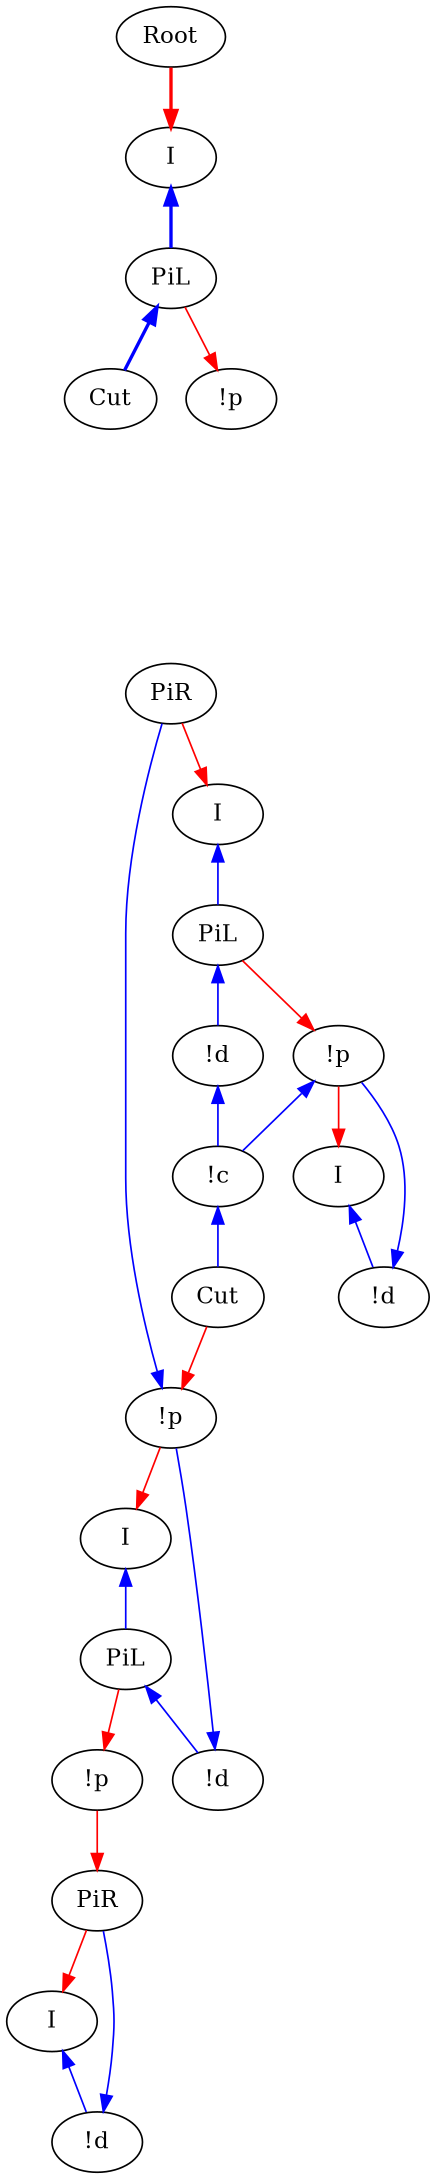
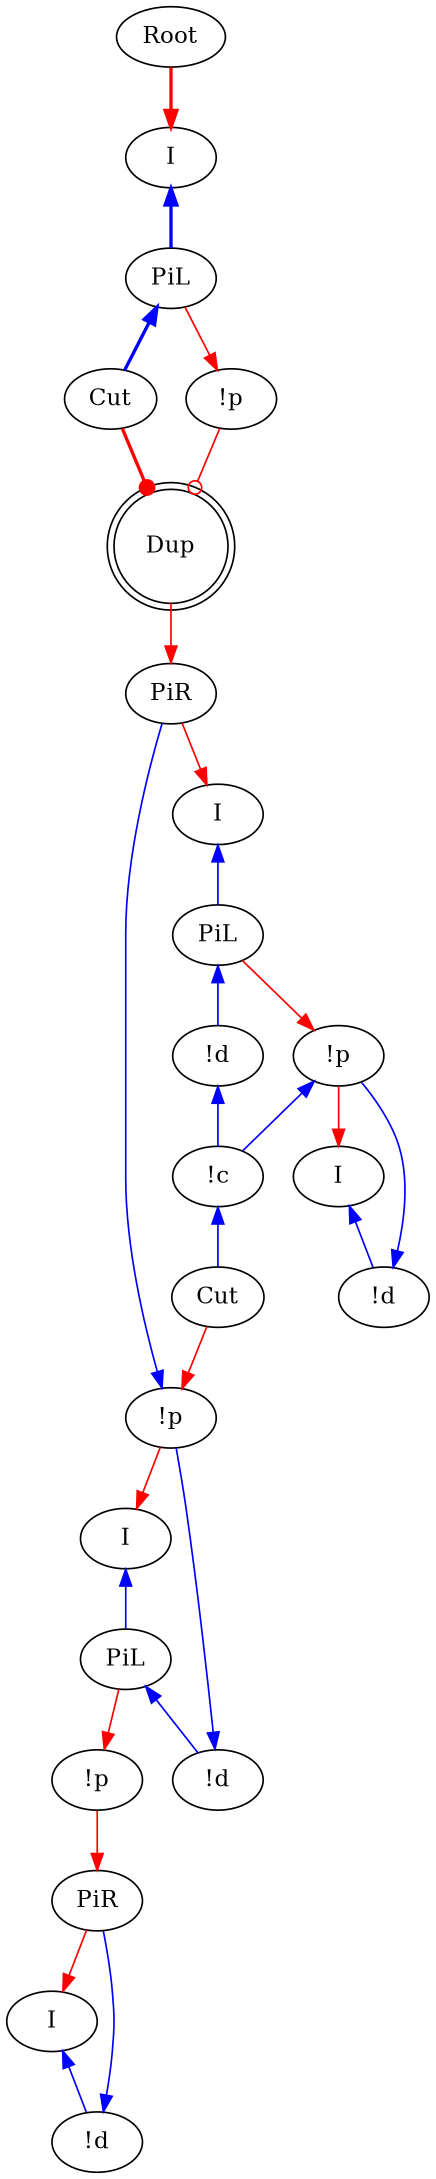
  digraph {
    edge [color=blue dir=back]
    n1 [label=Root]
    n2 [label=I]
    n3 [label=PiL]
    n4 [label=Cut]
    n5 [label="!p"]
    n6 [label=PiL]
    n7 [label="!d"]
    n8 [label="!p"]
    n9 [label="!c"]
    n10 [label=Cut]
    n11 [label=I]
    n12 [label="!d"]
    n13 [label="!p"]
    n14 [label=I]
    n15 [label=PiR]
    n16 [label=PiL]
    n17 [label="!d"]
    n18 [label="!p"]
    n19 [label=PiR]
    n20 [label=I]
    n21 [label="!d"]
+   n22 [label=Dup shape=doublecircle]
    n23 [label=I]
    n1 -> n2 [color=red penwidth=2 dir=""]
    n2 -> n3 [penwidth=2]
    n3 -> n4 [penwidth=2]
    n3 -> n5 [color=red dir=""]
+   n4 -> n22 [arrowhead=dot color=red penwidth=2 dir=""]
+   n5 -> n22 [arrowhead=odot color=red dir=""]
    n6 -> n7
    n6 -> n8 [color=red dir=""]
    n7 -> n9
    n8 -> n9
    n8 -> n11 [color=red dir=""]
    n9 -> n10
    n10 -> n13 [color=red dir=""]
    n11 -> n12
    n12 -> n8
    n13 -> n14 [color=red dir=""]
    n13 -> n15
    n14 -> n16
    n15 -> n23 [color=red dir=""]
    n16 -> n17
    n16 -> n18 [color=red dir=""]
    n17 -> n13
    n18 -> n19 [color=red dir=""]
    n19 -> n20 [color=red dir=""]
    n20 -> n21
    n21 -> n19
+   n22 -> n15 [color=red dir=""]
    n23 -> n6
  }
